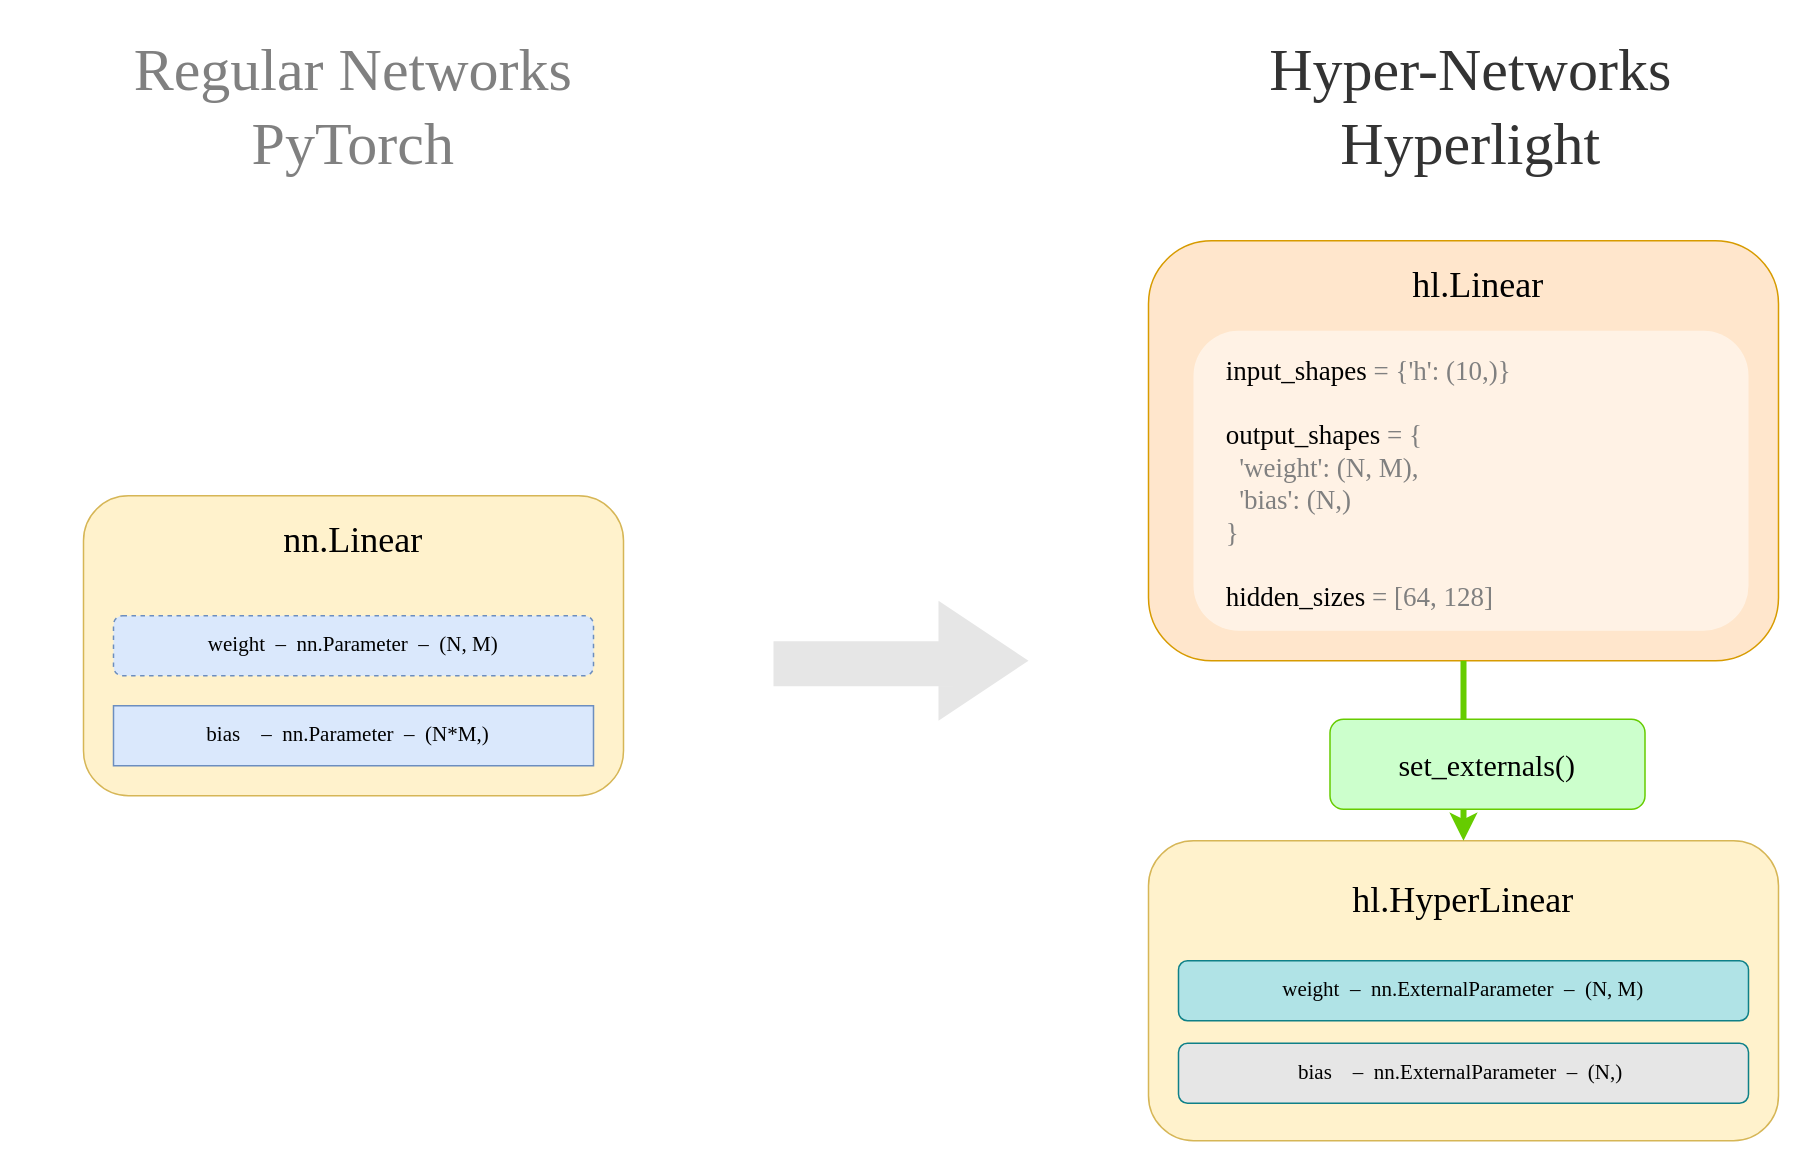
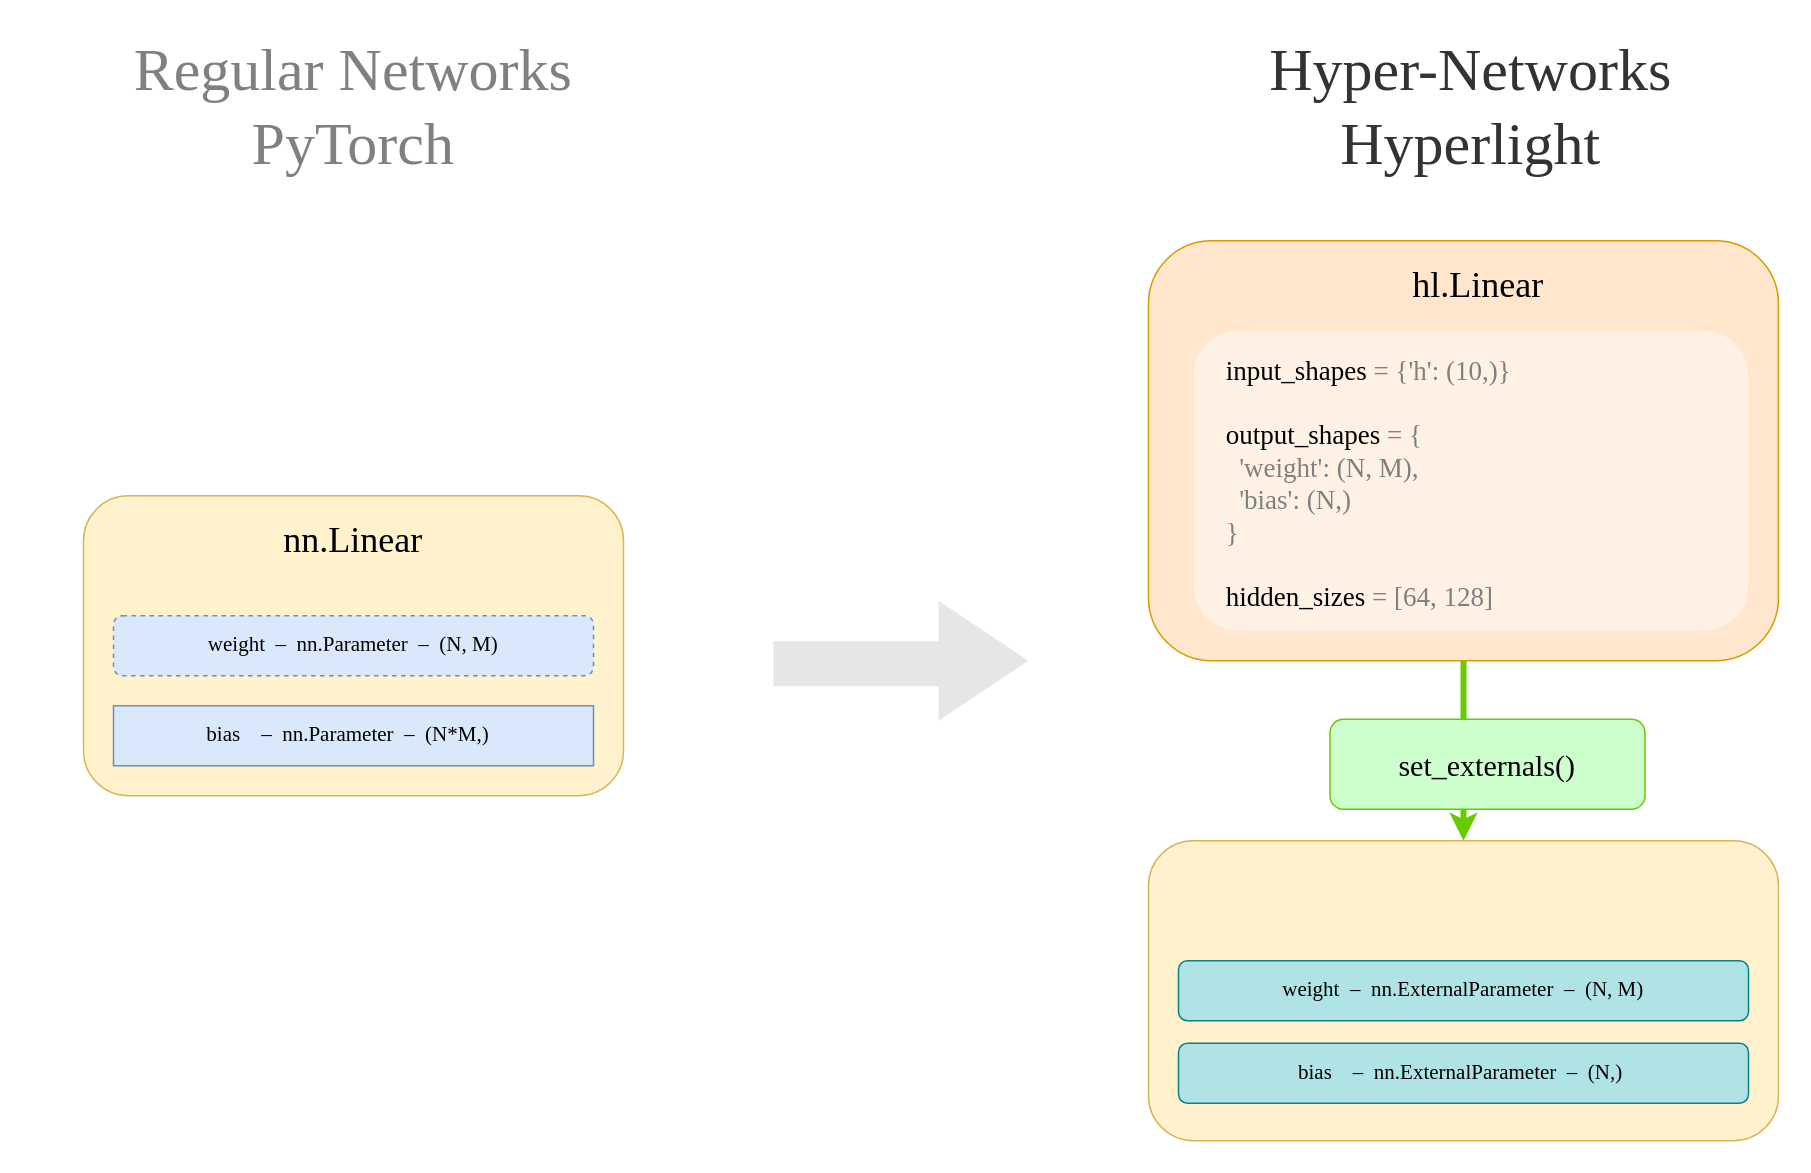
  <mxCell id="0" />
  <mxCell id="1" parent="0" />
  <mxCell id="2" value="" style="rounded=1;whiteSpace=wrap;html=1;fillColor=#fff2cc;strokeColor=#d6b656;" vertex="1" parent="1"><mxGeometry x="55" y="330" width="360" height="200" as="geometry" /></mxCell>
  <mxCell id="3" value="&lt;font style=&quot;font-size: 14px;&quot;&gt;weight&amp;nbsp; –&amp;nbsp; nn.Parameter&amp;nbsp; –&amp;nbsp; (N, M)&lt;/font&gt;" style="rounded=1;whiteSpace=wrap;html=1;fillColor=#dae8fc;strokeColor=#6c8ebf;align=center;fontFamily=Fira Code;fontSource=https%3A%2F%2Ffonts.googleapis.com%2Fcss%3Ffamily%3DFira%2BCode;fontSize=14;dashed=1;" vertex="1" parent="1"><mxGeometry x="75" y="410" width="320" height="40" as="geometry" /></mxCell>
  <mxCell id="4" value="&lt;font style=&quot;font-size: 24px;&quot;&gt;nn.Linear&lt;/font&gt;" style="text;html=1;strokeColor=none;fillColor=none;align=center;verticalAlign=middle;whiteSpace=wrap;rounded=0;fontFamily=Fira Code;fontSource=https%3A%2F%2Ffonts.googleapis.com%2Fcss%3Ffamily%3DFira%2BCode;" vertex="1" parent="1"><mxGeometry x="155" y="330" width="160" height="60" as="geometry" /></mxCell>
  <mxCell id="5" value="&lt;div style=&quot;font-size: 40px;&quot;&gt;&lt;font style=&quot;font-size: 40px;&quot; data-font-src=&quot;https://fonts.googleapis.com/css?family=Fira+Sans&quot; face=&quot;Fira Sans&quot;&gt;Regular Networks &lt;br&gt;&lt;/font&gt;&lt;/div&gt;&lt;div style=&quot;font-size: 40px;&quot;&gt;&lt;font style=&quot;font-size: 40px;&quot; data-font-src=&quot;https://fonts.googleapis.com/css?family=Fira+Code&quot; face=&quot;Fira Code&quot;&gt;PyTorch&lt;/font&gt;&lt;/div&gt;" style="text;html=1;strokeColor=none;fillColor=none;align=center;verticalAlign=middle;whiteSpace=wrap;rounded=0;spacing=20;fontColor=#808080;" vertex="1" parent="1"><mxGeometry x="20" y="20" width="430" height="100" as="geometry" /></mxCell>
  <mxCell id="6" value="&lt;div style=&quot;font-size: 40px;&quot;&gt;&lt;font style=&quot;font-size: 40px;&quot; data-font-src=&quot;https://fonts.googleapis.com/css?family=Fira+Sans&quot; face=&quot;Fira Sans&quot; color=&quot;#333333&quot;&gt;Hyper-Networks&lt;/font&gt;&lt;/div&gt;&lt;div style=&quot;font-size: 40px;&quot;&gt;&lt;font style=&quot;font-size: 40px;&quot; data-font-src=&quot;https://fonts.googleapis.com/css?family=Fira+Code&quot; face=&quot;Fira Code&quot; color=&quot;#333333&quot;&gt;Hyperlight&lt;/font&gt;&lt;font style=&quot;font-size: 40px;&quot; data-font-src=&quot;https://fonts.googleapis.com/css?family=Fira+Code&quot; face=&quot;Fira Code&quot; color=&quot;#333333&quot;&gt;&lt;br&gt;&lt;/font&gt;&lt;/div&gt;" style="text;html=1;strokeColor=none;fillColor=none;align=center;verticalAlign=middle;whiteSpace=wrap;rounded=0;spacing=20;" vertex="1" parent="1"><mxGeometry x="805" y="20" width="350" height="100" as="geometry" /></mxCell>
  <mxCell id="7" value="" style="rounded=1;whiteSpace=wrap;html=1;fillColor=#fff2cc;strokeColor=#d6b656;" vertex="1" parent="1"><mxGeometry x="765" y="560" width="420" height="200" as="geometry" /></mxCell>
  <mxCell id="8" value="&lt;font style=&quot;font-size: 14px;&quot;&gt;weight&amp;nbsp; –&amp;nbsp; nn.ExternalParameter&amp;nbsp; –&amp;nbsp; (N, M)&lt;/font&gt;" style="rounded=1;whiteSpace=wrap;html=1;fillColor=#b0e3e6;strokeColor=#0e8088;align=center;fontFamily=Fira Code;fontSource=https%3A%2F%2Ffonts.googleapis.com%2Fcss%3Ffamily%3DFira%2BCode;fontSize=14;" vertex="1" parent="1"><mxGeometry x="785" y="640" width="380" height="40" as="geometry" /></mxCell>
- <mxCell id="9" value="&lt;font style=&quot;font-size: 24px;&quot;&gt;hl.HyperLinear&lt;/font&gt;" style="text;html=1;strokeColor=none;fillColor=none;align=center;verticalAlign=middle;whiteSpace=wrap;rounded=0;fontFamily=Fira Code;fontSource=https%3A%2F%2Ffonts.googleapis.com%2Fcss%3Ffamily%3DFira%2BCode;" vertex="1" parent="1"><mxGeometry x="895" y="570" width="160" height="60" as="geometry" /></mxCell>
  <mxCell id="10" value="" style="rounded=1;whiteSpace=wrap;html=1;fillColor=#ffe6cc;strokeColor=#d79b00;" vertex="1" parent="1"><mxGeometry x="765" y="160" width="420" height="280" as="geometry" /></mxCell>
  <mxCell id="11" value="&lt;font style=&quot;font-size: 14px;&quot;&gt;bias &amp;nbsp;&amp;nbsp; –&amp;nbsp; nn.Parameter&amp;nbsp; –&amp;nbsp; (N*M,)&amp;nbsp;&amp;nbsp; &lt;br&gt;&lt;/font&gt;" style="whiteSpace=wrap;html=1;fillColor=#dae8fc;strokeColor=#6c8ebf;align=center;fontFamily=Fira Code;fontSource=https%3A%2F%2Ffonts.googleapis.com%2Fcss%3Ffamily%3DFira%2BCode;fontSize=14;rounded=0;" vertex="1" parent="1"><mxGeometry x="75" y="470" width="320" height="40" as="geometry" /></mxCell>
- <mxCell id="12" value="&lt;font style=&quot;font-size: 14px;&quot;&gt;bias &amp;nbsp;&amp;nbsp; –&amp;nbsp; nn.ExternalParameter&amp;nbsp; –&amp;nbsp; (N,)&amp;nbsp; &lt;br&gt;&lt;/font&gt;" style="rounded=1;whiteSpace=wrap;html=1;fillColor=#e6e6e6;strokeColor=#0e8088;align=center;fontFamily=Fira Code;fontSource=https%3A%2F%2Ffonts.googleapis.com%2Fcss%3Ffamily%3DFira%2BCode;fontSize=14;" vertex="1" parent="1"><mxGeometry x="785" y="695" width="380" height="40" as="geometry" /></mxCell>
+ <mxCell id="12" value="&lt;font style=&quot;font-size: 14px;&quot;&gt;bias &amp;nbsp;&amp;nbsp; –&amp;nbsp; nn.ExternalParameter&amp;nbsp; –&amp;nbsp; (N,)&amp;nbsp; &lt;br&gt;&lt;/font&gt;" style="rounded=1;whiteSpace=wrap;html=1;fillColor=#b0e3e6;strokeColor=#0e8088;align=center;fontFamily=Fira Code;fontSource=https%3A%2F%2Ffonts.googleapis.com%2Fcss%3Ffamily%3DFira%2BCode;fontSize=14;" vertex="1" parent="1"><mxGeometry x="785" y="695" width="380" height="40" as="geometry" /></mxCell>
  <mxCell id="13" value="&lt;font style=&quot;font-size: 24px;&quot;&gt;hl.Linear&lt;/font&gt;" style="text;html=1;strokeColor=none;fillColor=none;align=center;verticalAlign=middle;whiteSpace=wrap;rounded=0;fontFamily=Fira Code;fontSource=https%3A%2F%2Ffonts.googleapis.com%2Fcss%3Ffamily%3DFira%2BCode;" vertex="1" parent="1"><mxGeometry x="905" y="160" width="160" height="60" as="geometry" /></mxCell>
  <mxCell id="14" value="" style="rounded=1;whiteSpace=wrap;html=1;fillColor=#FFFFFF;gradientColor=none;strokeColor=none;opacity=50;" vertex="1" parent="1"><mxGeometry x="795" y="220" width="370" height="200" as="geometry" /></mxCell>
  <mxCell id="15" value="&lt;div style=&quot;font-size: 18px;&quot; align=&quot;left&quot;&gt;&lt;font style=&quot;font-size: 18px;&quot;&gt;input_shapes &lt;font color=&quot;#808080&quot;&gt;= {'h': (10,)}&lt;br&gt;&lt;/font&gt;&lt;/font&gt;&lt;/div&gt;&lt;div style=&quot;font-size: 18px;&quot; align=&quot;left&quot;&gt;&lt;font style=&quot;font-size: 18px;&quot;&gt;&lt;br&gt;&lt;/font&gt;&lt;/div&gt;&lt;div style=&quot;font-size: 18px;&quot; align=&quot;left&quot;&gt;&lt;font style=&quot;font-size: 18px;&quot;&gt;output_shapes &lt;font color=&quot;#808080&quot;&gt;= {&lt;/font&gt;&lt;/font&gt;&lt;/div&gt;&lt;div style=&quot;font-size: 18px;&quot; align=&quot;left&quot;&gt;&lt;font style=&quot;font-size: 18px;&quot; color=&quot;#808080&quot;&gt;&amp;nbsp; 'weight': (N, M),&lt;/font&gt;&lt;/div&gt;&lt;div style=&quot;font-size: 18px;&quot; align=&quot;left&quot;&gt;&lt;font style=&quot;font-size: 18px;&quot; color=&quot;#808080&quot;&gt;&amp;nbsp; 'bias': (N,)&lt;/font&gt;&lt;/div&gt;&lt;div style=&quot;font-size: 18px;&quot; align=&quot;left&quot;&gt;&lt;font style=&quot;font-size: 18px;&quot; color=&quot;#808080&quot;&gt;}&lt;br&gt;&lt;/font&gt;&lt;/div&gt;&lt;div style=&quot;font-size: 18px;&quot; align=&quot;left&quot;&gt;&lt;font style=&quot;font-size: 18px;&quot;&gt;&lt;br&gt;&lt;/font&gt;&lt;/div&gt;&lt;div style=&quot;font-size: 18px;&quot; align=&quot;left&quot;&gt;&lt;font style=&quot;font-size: 18px;&quot;&gt;hidden_sizes &lt;font color=&quot;#808080&quot;&gt;= [64, 128]&lt;br&gt;&lt;/font&gt;&lt;/font&gt;&lt;/div&gt;&lt;font style=&quot;font-size: 18px;&quot;&gt;&lt;br&gt;&lt;/font&gt;" style="text;html=1;strokeColor=none;fillColor=none;align=left;verticalAlign=top;whiteSpace=wrap;rounded=0;fontFamily=Fira Code;fontSource=https%3A%2F%2Ffonts.googleapis.com%2Fcss%3Ffamily%3DFira%2BCode;" vertex="1" parent="1"><mxGeometry x="815" y="230" width="370" height="160" as="geometry" /></mxCell>
  <mxCell id="16" value="" style="endArrow=classic;html=1;rounded=0;exitX=0.5;exitY=1;exitDx=0;exitDy=0;entryX=0.5;entryY=0;entryDx=0;entryDy=0;strokeWidth=4;strokeColor=#66CC00;" edge="1" parent="1" source="10" target="7"><mxGeometry width="50" height="50" relative="1" as="geometry"><mxPoint x="735" y="580" as="sourcePoint" /><mxPoint x="785" y="530" as="targetPoint" /></mxGeometry></mxCell>
  <mxCell id="17" value="&lt;div style=&quot;font-size: 20px;&quot;&gt;&lt;font style=&quot;font-size: 20px;&quot; data-font-src=&quot;https://fonts.googleapis.com/css?family=Fira+Code&quot; face=&quot;Fira Code&quot;&gt;set_externals()&lt;/font&gt;&lt;/div&gt;" style="rounded=1;whiteSpace=wrap;html=1;fillColor=#CCFFCC;strokeColor=#66CC00;" vertex="1" parent="1"><mxGeometry x="886" y="479" width="210" height="60" as="geometry" /></mxCell>
  <mxCell id="18" value="" style="group;fillColor=none;" vertex="1" connectable="0" parent="1"><mxGeometry x="515" y="400" width="170" height="80" as="geometry" /></mxCell>
  <mxCell id="19" value="" style="triangle;whiteSpace=wrap;html=1;strokeColor=none;fillColor=#E6E6E6;" vertex="1" parent="18"><mxGeometry x="110" width="60" height="80" as="geometry" /></mxCell>
  <mxCell id="20" value="" style="rounded=0;whiteSpace=wrap;html=1;strokeColor=none;fillColor=#E6E6E6;" vertex="1" parent="18"><mxGeometry y="27" width="120" height="30" as="geometry" /></mxCell>
